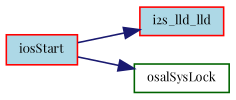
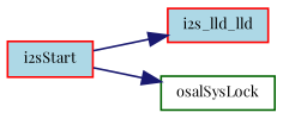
  digraph {
    fontname="Playfair Display"
    rankdir=LR
    node [color=red fillcolor=lightblue fontname="Playfair Display" fontsize=8 shape=record style=filled]
    edge [color=midnightblue fontname="Playfair Display" fontsize=8 labelfontname=Helvetica labelfontsize=8 style=solid]
-   n1 [fontcolor=black height=0.2 label=i0sStart width=0.4]
+   n1 [fontcolor=black height=0.2 label=i2sStart width=0.4]
    n2 [height=0.2 label=i2s_lld_lld width=0.4]
    n3 [color=darkgreen fillcolor=white height=0.2 label=osalSysLock width=0.4]
    n1 -> n2
    n1 -> n3
  }
